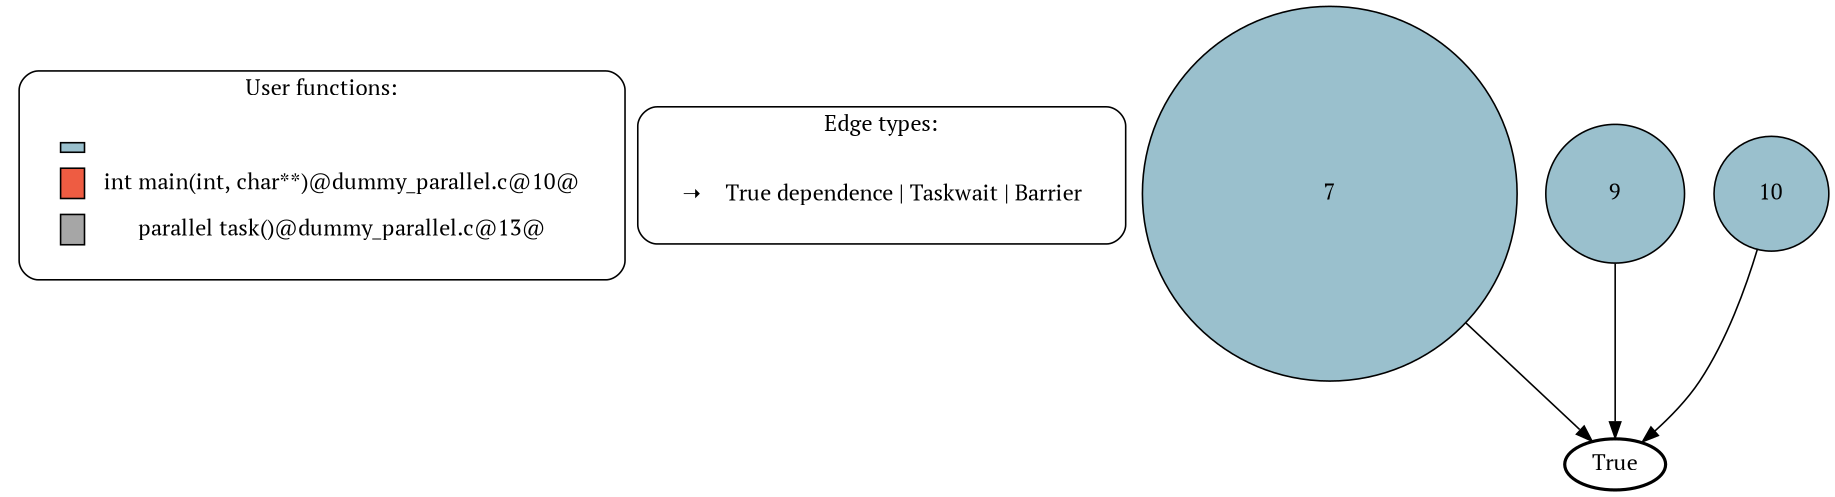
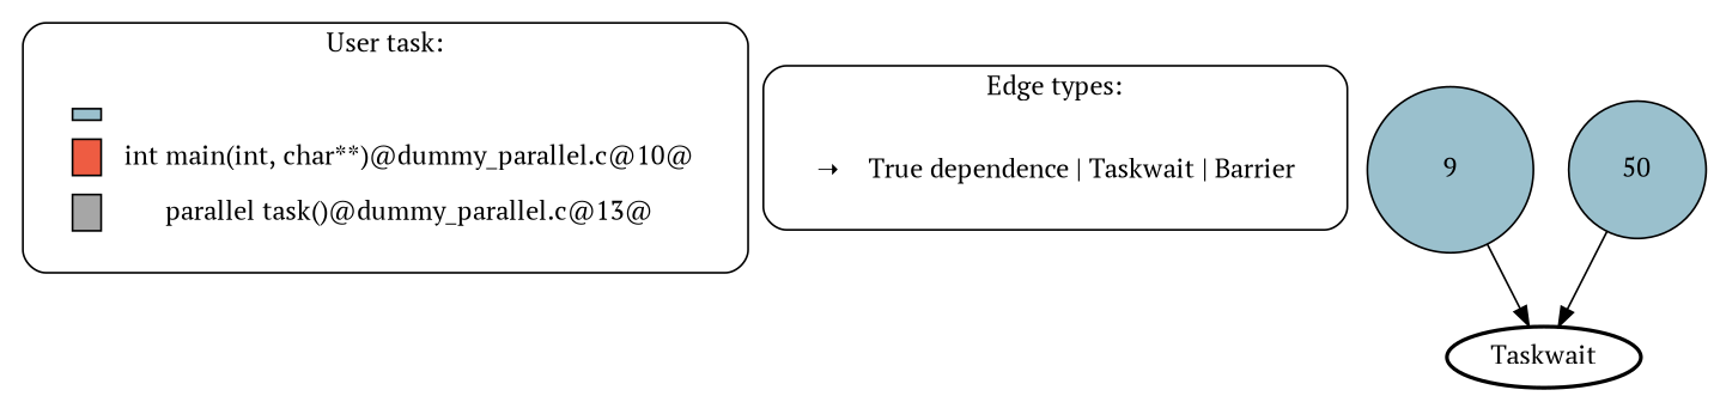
  digraph {
    compound=true
    fontname="PT Serif"
    node [fontname="PT Serif" style=filled]
    edge [color=black fontname="PT Serif" style=solid]
    n1 [label=<<table border="0" cellspacing="10" cellborder="0">       <tr>         <td bgcolor="lightblue3" width="15px" border="1"></td>         <td></td>       </tr>       <tr>         <td bgcolor="tomato2" width="15px" border="1"></td>         <td>int main(int, char**)@dummy_parallel.c@10@</td>       </tr>       <tr>         <td bgcolor="grey65" width="15px" border="1"></td>         <td>parallel task()@dummy_parallel.c@13@</td>       </tr>     </table>> shape=plaintext style=""]
    n2 [label=<<table border="0" cellspacing="10" cellborder="0">       <tr>         <td width="15px" border="0">&#10141;</td>         <td>True dependence | Taskwait | Barrier</td>       </tr>     </table>> shape=plaintext style=""]
-   n3 [height="-inf" label=True style=bold width="-inf"]
-   7 [color=black fillcolor=lightblue3 height=3.2636 width=3.2636]
+   n3 [height="-inf" label=Taskwait style=bold width="-inf"]
    9 [color=black fillcolor=lightblue3 height=1.20273 width=1.20273]
-   10 [color=black fillcolor=lightblue3 height=1 width=1]
+   10 [color=black fillcolor=lightblue3 height=1 width=1 label=50]
    subgraph cluster_1 {
-     label="User functions:"
+     label="User task:"
      style=rounded
      n1
    }
    subgraph cluster_2 {
      label="Edge types:"
      style=rounded
      n2
    }
-   7 -> n3
    9 -> n3
    10 -> n3
  }
